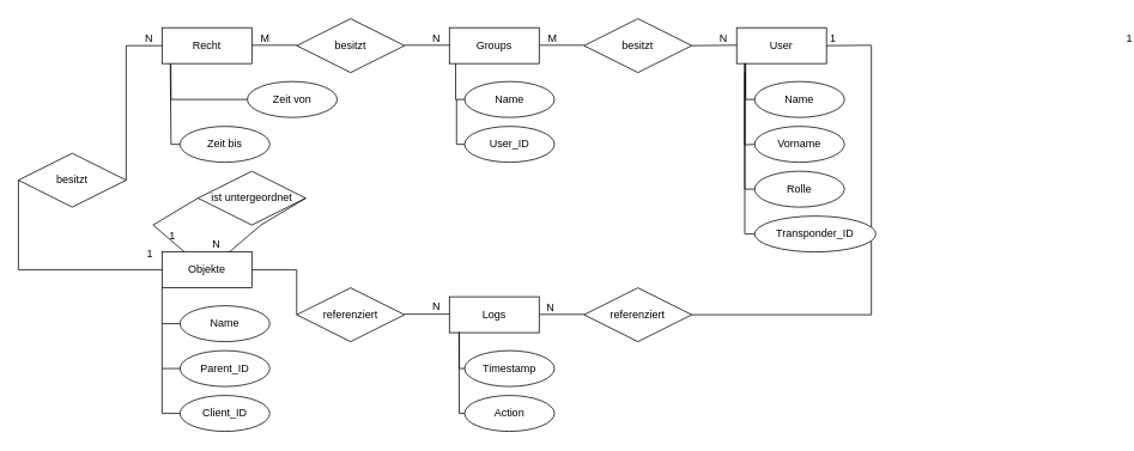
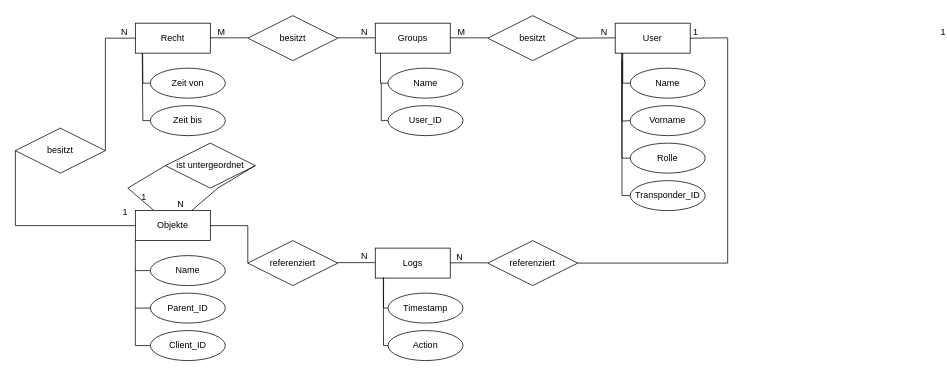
  <mxCell id="0" />
  <mxCell id="1" parent="0" />
  <mxCell id="2" value="Objekte" style="whiteSpace=wrap;html=1;align=center;" parent="1" vertex="1"><mxGeometry x="180" y="280" width="100" height="40" as="geometry" /></mxCell>
  <mxCell id="3" value="besitzt" style="shape=rhombus;perimeter=rhombusPerimeter;whiteSpace=wrap;html=1;align=center;" parent="1" vertex="1"><mxGeometry x="20" y="170" width="120" height="60" as="geometry" /></mxCell>
  <mxCell id="4" value="" style="edgeStyle=none;html=1;exitX=0.098;exitY=1.015;exitDx=0;exitDy=0;exitPerimeter=0;rounded=0;endArrow=none;endFill=0;" parent="1" source="5" target="6" edge="1"><mxGeometry relative="1" as="geometry"><Array as="points"><mxPoint x="190" y="110" /></Array></mxGeometry></mxCell>
  <mxCell id="5" value="Recht" style="whiteSpace=wrap;html=1;align=center;" parent="1" vertex="1"><mxGeometry x="180" y="30" width="100" height="40" as="geometry" /></mxCell>
- <mxCell id="6" value="Zeit von" style="ellipse;whiteSpace=wrap;html=1;align=center;" parent="1" vertex="1"><mxGeometry x="275" y="90" width="100" height="40" as="geometry" /></mxCell>
+ <mxCell id="6" value="Zeit von" style="ellipse;whiteSpace=wrap;html=1;align=center;" parent="1" vertex="1"><mxGeometry x="200" y="90" width="100" height="40" as="geometry" /></mxCell>
  <mxCell id="7" value="Zeit bis" style="ellipse;whiteSpace=wrap;html=1;align=center;" parent="1" vertex="1"><mxGeometry x="200" y="140" width="100" height="40" as="geometry" /></mxCell>
  <mxCell id="8" value="" style="edgeStyle=none;html=1;rounded=0;endArrow=none;endFill=0;entryX=0;entryY=0.5;entryDx=0;entryDy=0;exitX=0.092;exitY=1;exitDx=0;exitDy=0;exitPerimeter=0;" parent="1" source="5" target="7" edge="1"><mxGeometry relative="1" as="geometry"><mxPoint x="189.8" y="70" as="sourcePoint" /><mxPoint x="200" y="109.4" as="targetPoint" /><Array as="points"><mxPoint x="190" y="160" /></Array></mxGeometry></mxCell>
  <mxCell id="9" value="" style="endArrow=none;html=1;rounded=0;exitX=0;exitY=0.5;exitDx=0;exitDy=0;" parent="1" source="3" edge="1"><mxGeometry relative="1" as="geometry"><mxPoint x="20" y="110" as="sourcePoint" /><mxPoint x="180" y="300" as="targetPoint" /><Array as="points"><mxPoint x="20" y="300" /></Array></mxGeometry></mxCell>
  <mxCell id="10" value="1" style="resizable=0;html=1;align=right;verticalAlign=bottom;direction=south;" parent="9" connectable="0" vertex="1"><mxGeometry x="1" relative="1" as="geometry"><mxPoint x="-10" y="-10" as="offset" /></mxGeometry></mxCell>
  <mxCell id="11" value="" style="endArrow=none;html=1;rounded=0;entryX=0;entryY=0.5;entryDx=0;entryDy=0;exitX=1;exitY=0.5;exitDx=0;exitDy=0;" parent="1" source="3" target="5" edge="1"><mxGeometry relative="1" as="geometry"><mxPoint x="20" y="110" as="sourcePoint" /><mxPoint x="180" y="110" as="targetPoint" /><Array as="points"><mxPoint x="140" y="50" /></Array></mxGeometry></mxCell>
  <mxCell id="12" value="N" style="resizable=0;html=1;align=right;verticalAlign=bottom;" parent="11" connectable="0" vertex="1"><mxGeometry x="1" relative="1" as="geometry"><mxPoint x="-10" as="offset" /></mxGeometry></mxCell>
  <mxCell id="13" value="Parent_ID" style="ellipse;whiteSpace=wrap;html=1;align=center;" parent="1" vertex="1"><mxGeometry x="200" y="390" width="100" height="40" as="geometry" /></mxCell>
  <mxCell id="14" style="edgeStyle=none;rounded=0;html=1;endArrow=none;endFill=0;exitX=0;exitY=1;exitDx=0;exitDy=0;entryX=0;entryY=0.5;entryDx=0;entryDy=0;" parent="1" target="13" edge="1" source="2"><mxGeometry relative="1" as="geometry"><mxPoint x="-130" y="150" as="targetPoint" /><mxPoint x="-140" y="110" as="sourcePoint" /><Array as="points"><mxPoint x="180" y="410" /></Array></mxGeometry></mxCell>
  <mxCell id="15" value="Groups" style="whiteSpace=wrap;html=1;align=center;" parent="1" vertex="1"><mxGeometry x="500" y="30" width="100" height="40" as="geometry" /></mxCell>
  <mxCell id="16" value="besitzt" style="shape=rhombus;perimeter=rhombusPerimeter;whiteSpace=wrap;html=1;align=center;" parent="1" vertex="1"><mxGeometry x="330" y="20" width="120" height="60" as="geometry" /></mxCell>
  <mxCell id="17" value="" style="endArrow=none;html=1;rounded=0;entryX=0;entryY=0.5;entryDx=0;entryDy=0;exitX=1;exitY=0.5;exitDx=0;exitDy=0;" parent="1" edge="1"><mxGeometry relative="1" as="geometry"><mxPoint x="450" y="49.52" as="sourcePoint" /><mxPoint x="500" y="49.52" as="targetPoint" /></mxGeometry></mxCell>
  <mxCell id="18" value="N" style="resizable=0;html=1;align=right;verticalAlign=bottom;" parent="17" connectable="0" vertex="1"><mxGeometry x="1" relative="1" as="geometry"><mxPoint x="-10" as="offset" /></mxGeometry></mxCell>
  <mxCell id="19" value="" style="endArrow=none;html=1;rounded=0;" parent="1" edge="1"><mxGeometry relative="1" as="geometry"><mxPoint x="280" y="49.52" as="sourcePoint" /><mxPoint x="330" y="49.52" as="targetPoint" /></mxGeometry></mxCell>
  <mxCell id="20" value="M" style="resizable=0;html=1;align=right;verticalAlign=bottom;" parent="19" connectable="0" vertex="1"><mxGeometry x="1" relative="1" as="geometry"><mxPoint x="-30" as="offset" /></mxGeometry></mxCell>
  <mxCell id="21" value="Name" style="ellipse;whiteSpace=wrap;html=1;align=center;" parent="1" vertex="1"><mxGeometry x="517" y="90" width="100" height="40" as="geometry" /></mxCell>
  <mxCell id="22" style="edgeStyle=none;rounded=0;html=1;endArrow=none;endFill=0;exitX=0;exitY=1;exitDx=0;exitDy=0;entryX=0;entryY=0.5;entryDx=0;entryDy=0;" parent="1" edge="1"><mxGeometry relative="1" as="geometry"><mxPoint x="517" y="110" as="targetPoint" /><mxPoint x="507" y="70" as="sourcePoint" /><Array as="points"><mxPoint x="507" y="110" /></Array></mxGeometry></mxCell>
  <mxCell id="23" value="User" style="whiteSpace=wrap;html=1;align=center;" parent="1" vertex="1"><mxGeometry x="820" y="30" width="100" height="40" as="geometry" /></mxCell>
  <mxCell id="24" value="besitzt" style="shape=rhombus;perimeter=rhombusPerimeter;whiteSpace=wrap;html=1;align=center;" parent="1" vertex="1"><mxGeometry x="650" y="20" width="120" height="60" as="geometry" /></mxCell>
  <mxCell id="25" value="" style="endArrow=none;html=1;rounded=0;" parent="1" edge="1"><mxGeometry relative="1" as="geometry"><mxPoint x="770" y="50" as="sourcePoint" /><mxPoint x="820" y="49.52" as="targetPoint" /></mxGeometry></mxCell>
  <mxCell id="26" value="N" style="resizable=0;html=1;align=right;verticalAlign=bottom;" parent="25" connectable="0" vertex="1"><mxGeometry x="1" relative="1" as="geometry"><mxPoint x="-10" as="offset" /></mxGeometry></mxCell>
  <mxCell id="27" value="" style="endArrow=none;html=1;rounded=0;" parent="1" edge="1"><mxGeometry relative="1" as="geometry"><mxPoint x="600" y="49.55" as="sourcePoint" /><mxPoint x="650" y="49.55" as="targetPoint" /></mxGeometry></mxCell>
  <mxCell id="28" value="M" style="resizable=0;html=1;align=right;verticalAlign=bottom;" parent="27" connectable="0" vertex="1"><mxGeometry x="1" relative="1" as="geometry"><mxPoint x="-30" as="offset" /></mxGeometry></mxCell>
  <mxCell id="29" value="Name" style="ellipse;whiteSpace=wrap;html=1;align=center;" parent="1" vertex="1"><mxGeometry x="840" y="90" width="100" height="40" as="geometry" /></mxCell>
  <mxCell id="30" style="edgeStyle=none;rounded=0;html=1;endArrow=none;endFill=0;exitX=0;exitY=1;exitDx=0;exitDy=0;entryX=0;entryY=0.5;entryDx=0;entryDy=0;" parent="1" edge="1"><mxGeometry relative="1" as="geometry"><mxPoint x="840" y="110" as="targetPoint" /><mxPoint x="830" y="70" as="sourcePoint" /><Array as="points"><mxPoint x="830" y="110" /></Array></mxGeometry></mxCell>
  <mxCell id="31" value="" style="endArrow=none;html=1;rounded=0;" parent="1" edge="1"><mxGeometry relative="1" as="geometry"><mxPoint x="920" y="50.03" as="sourcePoint" /><mxPoint x="970" y="49.55" as="targetPoint" /></mxGeometry></mxCell>
  <mxCell id="32" value="1" style="resizable=0;html=1;align=right;verticalAlign=bottom;" parent="31" connectable="0" vertex="1"><mxGeometry x="1" relative="1" as="geometry"><mxPoint x="-39" as="offset" /></mxGeometry></mxCell>
  <mxCell id="33" value="" style="endArrow=none;html=1;rounded=0;entryX=0;entryY=0.5;entryDx=0;entryDy=0;startArrow=none;exitX=1;exitY=0.5;exitDx=0;exitDy=0;" parent="1" target="34" edge="1" source="2"><mxGeometry relative="1" as="geometry"><mxPoint x="-140" y="49.29" as="sourcePoint" /><mxPoint x="210" y="350" as="targetPoint" /><Array as="points"><mxPoint x="330" y="300" /></Array></mxGeometry></mxCell>
  <mxCell id="34" value="referenziert" style="shape=rhombus;perimeter=rhombusPerimeter;whiteSpace=wrap;html=1;align=center;" parent="1" vertex="1"><mxGeometry x="330" y="320" width="120" height="60" as="geometry" /></mxCell>
  <mxCell id="35" value="Logs" style="whiteSpace=wrap;html=1;align=center;" parent="1" vertex="1"><mxGeometry x="500" y="330" width="100" height="40" as="geometry" /></mxCell>
  <mxCell id="36" value="" style="endArrow=none;html=1;rounded=0;entryX=0;entryY=0.5;entryDx=0;entryDy=0;exitX=1;exitY=0.5;exitDx=0;exitDy=0;" parent="1" edge="1"><mxGeometry relative="1" as="geometry"><mxPoint x="450" y="349.38" as="sourcePoint" /><mxPoint x="500" y="349.38" as="targetPoint" /></mxGeometry></mxCell>
  <mxCell id="37" value="N" style="resizable=0;html=1;align=right;verticalAlign=bottom;" parent="36" connectable="0" vertex="1"><mxGeometry x="1" relative="1" as="geometry"><mxPoint x="-10" as="offset" /></mxGeometry></mxCell>
  <mxCell id="38" value="Timestamp" style="ellipse;whiteSpace=wrap;html=1;align=center;" parent="1" vertex="1"><mxGeometry x="517" y="390" width="100" height="40" as="geometry" /></mxCell>
  <mxCell id="39" value="" style="endArrow=none;html=1;rounded=0;exitX=0.111;exitY=1.011;exitDx=0;exitDy=0;exitPerimeter=0;entryX=0;entryY=0.5;entryDx=0;entryDy=0;" parent="1" source="35" target="38" edge="1"><mxGeometry relative="1" as="geometry"><mxPoint x="630" y="200" as="sourcePoint" /><mxPoint x="511" y="410" as="targetPoint" /><Array as="points"><mxPoint x="511" y="410" /></Array></mxGeometry></mxCell>
  <mxCell id="40" value="" style="endArrow=none;html=1;rounded=0;entryX=0;entryY=0.5;entryDx=0;entryDy=0;exitX=0.107;exitY=0.969;exitDx=0;exitDy=0;exitPerimeter=0;" parent="1" source="35" target="41" edge="1"><mxGeometry relative="1" as="geometry"><mxPoint x="510" y="410" as="sourcePoint" /><mxPoint x="510" y="460" as="targetPoint" /><Array as="points"><mxPoint x="511" y="460" /></Array></mxGeometry></mxCell>
  <mxCell id="41" value="Action" style="ellipse;whiteSpace=wrap;html=1;align=center;" parent="1" vertex="1"><mxGeometry x="517" y="440" width="100" height="40" as="geometry" /></mxCell>
  <mxCell id="42" value="referenziert" style="shape=rhombus;perimeter=rhombusPerimeter;whiteSpace=wrap;html=1;align=center;" parent="1" vertex="1"><mxGeometry x="650" y="320" width="120" height="60" as="geometry" /></mxCell>
  <mxCell id="43" value="" style="endArrow=none;html=1;rounded=0;entryX=0;entryY=0.5;entryDx=0;entryDy=0;exitX=1;exitY=0.5;exitDx=0;exitDy=0;" parent="1" edge="1"><mxGeometry relative="1" as="geometry"><mxPoint x="600" y="349.62" as="sourcePoint" /><mxPoint x="650" y="349.62" as="targetPoint" /></mxGeometry></mxCell>
  <mxCell id="44" value="N" style="resizable=0;html=1;align=right;verticalAlign=bottom;" parent="43" connectable="0" vertex="1"><mxGeometry x="1" relative="1" as="geometry"><mxPoint x="-33" as="offset" /></mxGeometry></mxCell>
  <mxCell id="45" value="" style="endArrow=none;html=1;rounded=0;entryX=1;entryY=0.5;entryDx=0;entryDy=0;" parent="1" target="42" edge="1"><mxGeometry relative="1" as="geometry"><mxPoint x="970" y="50" as="sourcePoint" /><mxPoint x="1290" y="49.64" as="targetPoint" /><Array as="points"><mxPoint x="970" y="50" /><mxPoint x="970" y="350" /></Array></mxGeometry></mxCell>
  <mxCell id="46" value="1" style="resizable=0;html=1;align=right;verticalAlign=bottom;" parent="45" connectable="0" vertex="1"><mxGeometry x="1" relative="1" as="geometry"><mxPoint x="491" y="-300" as="offset" /></mxGeometry></mxCell>
  <mxCell id="47" value="Rolle" style="ellipse;whiteSpace=wrap;html=1;align=center;" parent="1" vertex="1"><mxGeometry x="840" y="190" width="100" height="40" as="geometry" /></mxCell>
  <mxCell id="48" style="edgeStyle=none;rounded=0;html=1;endArrow=none;endFill=0;exitX=0.09;exitY=0.984;exitDx=0;exitDy=0;entryX=0;entryY=0.5;entryDx=0;entryDy=0;exitPerimeter=0;" parent="1" source="23" target="47" edge="1"><mxGeometry relative="1" as="geometry"><mxPoint x="850" y="120" as="targetPoint" /><mxPoint x="840" y="80" as="sourcePoint" /><Array as="points"><mxPoint x="829" y="160" /><mxPoint x="829" y="210" /></Array></mxGeometry></mxCell>
  <mxCell id="49" value="ist untergeordnet" style="shape=rhombus;perimeter=rhombusPerimeter;whiteSpace=wrap;html=1;align=center;" parent="1" vertex="1"><mxGeometry x="220" y="190" width="120" height="60" as="geometry" /></mxCell>
  <mxCell id="50" value="Name" style="ellipse;whiteSpace=wrap;html=1;align=center;" parent="1" vertex="1"><mxGeometry x="200" y="340" width="100" height="40" as="geometry" /></mxCell>
  <mxCell id="51" value="Vorname" style="ellipse;whiteSpace=wrap;html=1;align=center;" vertex="1" parent="1"><mxGeometry x="840" y="140" width="100" height="40" as="geometry" /></mxCell>
  <mxCell id="52" style="edgeStyle=none;rounded=0;html=1;endArrow=none;endFill=0;exitX=0.09;exitY=0.984;exitDx=0;exitDy=0;entryX=0;entryY=0.5;entryDx=0;entryDy=0;exitPerimeter=0;" edge="1" parent="1" target="51"><mxGeometry relative="1" as="geometry"><mxPoint x="840" y="210.64" as="targetPoint" /><mxPoint x="829" y="70" as="sourcePoint" /><Array as="points"><mxPoint x="829" y="160.64" /></Array></mxGeometry></mxCell>
  <mxCell id="53" style="edgeStyle=none;rounded=0;html=1;endArrow=none;endFill=0;entryX=0;entryY=0.5;entryDx=0;entryDy=0;" edge="1" parent="1" target="50"><mxGeometry relative="1" as="geometry"><mxPoint x="210" y="420" as="targetPoint" /><mxPoint x="180" y="360" as="sourcePoint" /><Array as="points"><mxPoint x="200" y="360" /></Array></mxGeometry></mxCell>
  <mxCell id="54" value="" style="endArrow=none;html=1;rounded=0;exitX=0;exitY=0.5;exitDx=0;exitDy=0;entryX=0.25;entryY=0;entryDx=0;entryDy=0;" edge="1" parent="1" source="49" target="2"><mxGeometry relative="1" as="geometry"><mxPoint x="30" y="210" as="sourcePoint" /><mxPoint x="190" y="310" as="targetPoint" /><Array as="points"><mxPoint x="170" y="250" /></Array></mxGeometry></mxCell>
  <mxCell id="55" value="1" style="resizable=0;html=1;align=right;verticalAlign=bottom;direction=south;" connectable="0" vertex="1" parent="54"><mxGeometry x="1" relative="1" as="geometry"><mxPoint x="-10" y="-10" as="offset" /></mxGeometry></mxCell>
  <mxCell id="56" value="" style="endArrow=none;html=1;rounded=0;entryX=0.75;entryY=0;entryDx=0;entryDy=0;exitX=1;exitY=0.5;exitDx=0;exitDy=0;" edge="1" parent="1" source="49" target="2"><mxGeometry relative="1" as="geometry"><mxPoint x="150" y="210" as="sourcePoint" /><mxPoint x="190" y="60" as="targetPoint" /><Array as="points"><mxPoint x="290" y="250" /></Array></mxGeometry></mxCell>
  <mxCell id="57" value="N" style="resizable=0;html=1;align=right;verticalAlign=bottom;" connectable="0" vertex="1" parent="56"><mxGeometry x="1" relative="1" as="geometry"><mxPoint x="-10" as="offset" /></mxGeometry></mxCell>
  <mxCell id="58" value="Client_ID" style="ellipse;whiteSpace=wrap;html=1;align=center;" vertex="1" parent="1"><mxGeometry x="200" y="440" width="100" height="40" as="geometry" /></mxCell>
  <mxCell id="59" style="edgeStyle=none;rounded=0;html=1;endArrow=none;endFill=0;entryX=0;entryY=0.5;entryDx=0;entryDy=0;" edge="1" parent="1" target="58"><mxGeometry relative="1" as="geometry"><mxPoint x="210" y="420" as="targetPoint" /><mxPoint x="180" y="410" as="sourcePoint" /><Array as="points"><mxPoint x="180" y="460" /></Array></mxGeometry></mxCell>
- <mxCell id="60" value="Transponder_ID" style="ellipse;whiteSpace=wrap;html=1;align=center;" vertex="1" parent="1"><mxGeometry x="840" y="240" width="135" height="40" as="geometry" /></mxCell>
+ <mxCell id="60" value="Transponder_ID" style="ellipse;whiteSpace=wrap;html=1;align=center;" vertex="1" parent="1"><mxGeometry x="840" y="240" width="100" height="40" as="geometry" /></mxCell>
  <mxCell id="61" value="User_ID" style="ellipse;whiteSpace=wrap;html=1;align=center;" vertex="1" parent="1"><mxGeometry x="517" y="140" width="100" height="40" as="geometry" /></mxCell>
  <mxCell id="62" style="edgeStyle=none;rounded=0;html=1;endArrow=none;endFill=0;entryX=0;entryY=0.5;entryDx=0;entryDy=0;" edge="1" parent="1" target="61"><mxGeometry relative="1" as="geometry"><mxPoint x="515" y="160" as="targetPoint" /><mxPoint x="508" y="110" as="sourcePoint" /><Array as="points"><mxPoint x="508" y="160" /></Array></mxGeometry></mxCell>
  <mxCell id="63" style="edgeStyle=none;rounded=0;html=1;endArrow=none;endFill=0;exitX=0.09;exitY=0.984;exitDx=0;exitDy=0;entryX=0;entryY=0.5;entryDx=0;entryDy=0;exitPerimeter=0;" edge="1" parent="1" target="60"><mxGeometry relative="1" as="geometry"><mxPoint x="840" y="220.64" as="targetPoint" /><mxPoint x="829" y="80" as="sourcePoint" /><Array as="points"><mxPoint x="829" y="170.64" /><mxPoint x="829" y="260" /></Array></mxGeometry></mxCell>
